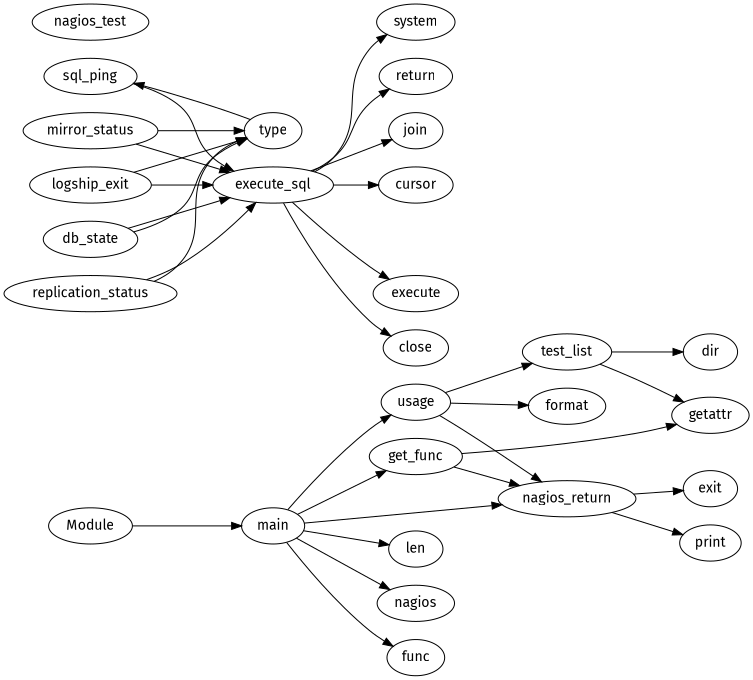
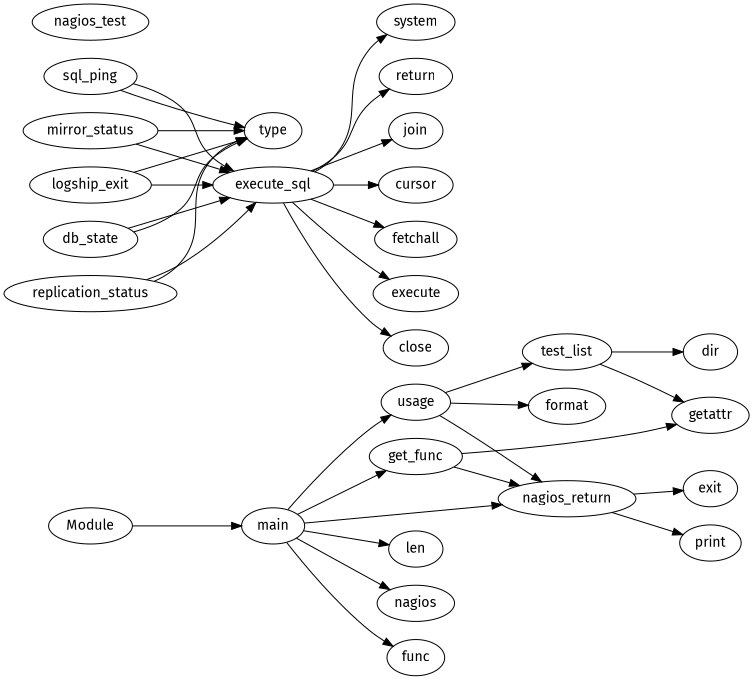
  strict digraph {
    fontname="Fira Sans"
    rankdir=LR
    node [fontname="Fira Sans"]
    edge [fontname="Fira Sans"]
    usage
    nagios_return
    format
    test_list
    print
    exit
    getattr
    dir
    execute_sql
    system
    n11 [label=return]
    join
    cursor
+   fetchall
    execute
    close
    get_func
    nagios_test
    sql_ping
    type
    db_state
    replication_status
    mirror_status
    n24 [label=logship_exit]
    main
    len
    n27 [label=nagios]
    func
    Module
    usage -> nagios_return
    usage -> format
    usage -> test_list
    nagios_return -> print
    nagios_return -> exit
    test_list -> getattr
    test_list -> dir
    execute_sql -> system
    execute_sql -> n11
    execute_sql -> join
    execute_sql -> cursor
+   execute_sql -> fetchall
    execute_sql -> execute
    execute_sql -> close
    get_func -> nagios_return
    get_func -> getattr
    sql_ping -> execute_sql
-   type -> sql_ping
+   sql_ping -> type
    db_state -> execute_sql
    db_state -> type
    replication_status -> execute_sql
    replication_status -> type
    mirror_status -> execute_sql
    mirror_status -> type
    n24 -> execute_sql
    n24 -> type
    main -> usage
    main -> nagios_return
    main -> get_func
    main -> len
    main -> n27
    main -> func
    Module -> main
  }
